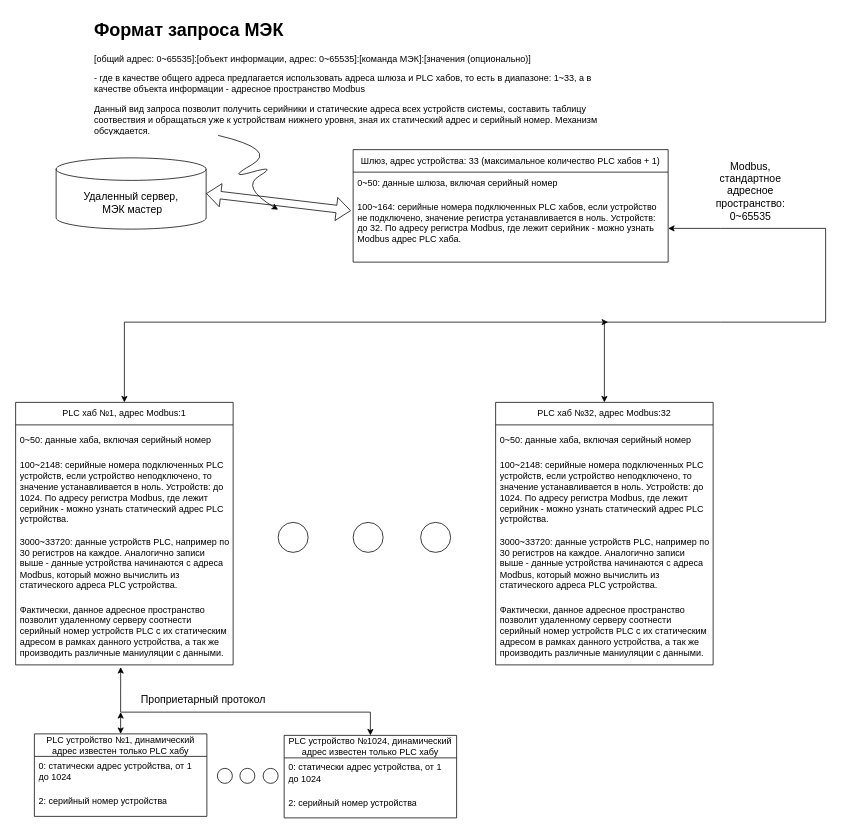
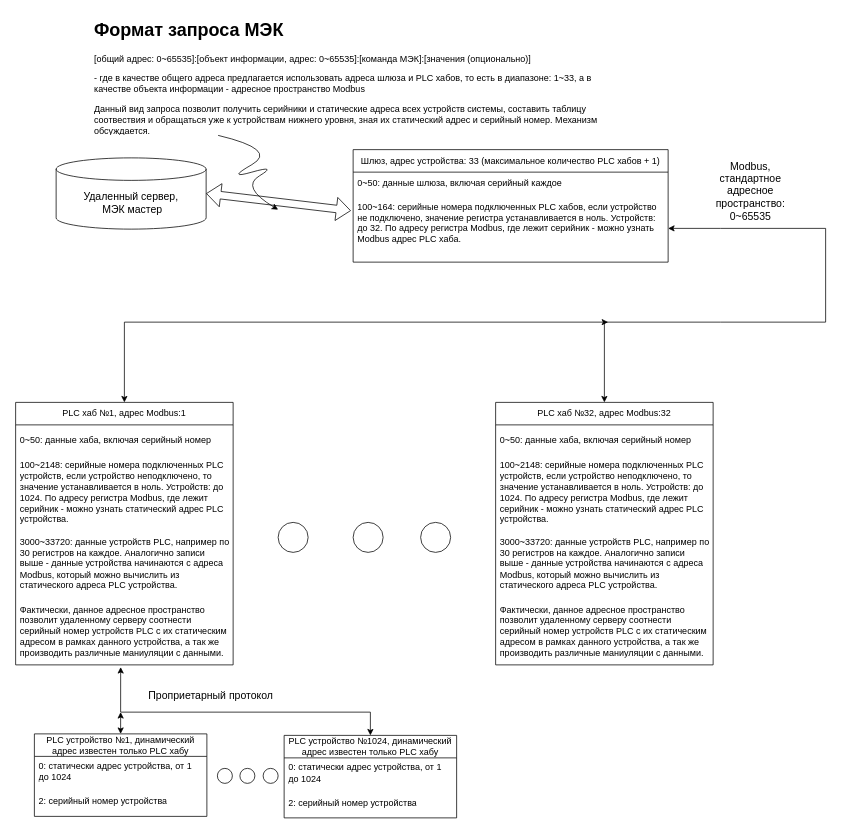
  <mxCell id="0" />
  <mxCell id="1" parent="0" />
  <mxCell id="2" value="&lt;font style=&quot;font-size: 14px;&quot;&gt;Удаленный сервер,&lt;br&gt;&amp;nbsp;МЭК мастер&lt;/font&gt;" style="shape=cylinder3;whiteSpace=wrap;html=1;boundedLbl=1;backgroundOutline=1;size=15;" vertex="1" parent="1"><mxGeometry x="74" y="210" width="200" height="95" as="geometry" /></mxCell>
  <mxCell id="3" value="PLC хаб №1, адрес Modbus:1" style="swimlane;fontStyle=0;childLayout=stackLayout;horizontal=1;startSize=30;horizontalStack=0;resizeParent=1;resizeParentMax=0;resizeLast=0;collapsible=1;marginBottom=0;whiteSpace=wrap;html=1;" vertex="1" parent="1"><mxGeometry x="20" y="536" width="290" height="350" as="geometry" /></mxCell>
  <mxCell id="4" value="0~50: данные хаба, включая серийный номер" style="text;strokeColor=none;fillColor=none;align=left;verticalAlign=middle;spacingLeft=4;spacingRight=4;overflow=hidden;points=[[0,0.5],[1,0.5]];portConstraint=eastwest;rotatable=0;whiteSpace=wrap;html=1;" vertex="1" parent="3"><mxGeometry y="30" width="290" height="40" as="geometry" /></mxCell>
  <mxCell id="5" value="100~2148: серийные номера подключенных PLC устройств, если устройство неподключено, то значение устанавливается в ноль. Устройств: до 1024. По адресу регистра Modbus, где лежит серийник - можно узнать статический адрес PLC устройства." style="text;strokeColor=none;fillColor=none;align=left;verticalAlign=middle;spacingLeft=4;spacingRight=4;overflow=hidden;points=[[0,0.5],[1,0.5]];portConstraint=eastwest;rotatable=0;whiteSpace=wrap;html=1;" vertex="1" parent="3"><mxGeometry y="70" width="290" height="100" as="geometry" /></mxCell>
  <mxCell id="6" value="3000~33720: данные устройств PLC, например по 30 регистров на каждое. Аналогично записи выше - данные устройства начинаются с адреса Modbus, который можно вычислить из статического адреса PLC устройства." style="text;strokeColor=none;fillColor=none;align=left;verticalAlign=middle;spacingLeft=4;spacingRight=4;overflow=hidden;points=[[0,0.5],[1,0.5]];portConstraint=eastwest;rotatable=0;whiteSpace=wrap;html=1;" vertex="1" parent="3"><mxGeometry y="170" width="290" height="90" as="geometry" /></mxCell>
  <mxCell id="7" value="Фактически, данное адресное пространство позволит удаленному серверу соотнести серийный номер устройств PLC с их статическим адресом в рамках данного устройства, а так же производить различные маниуляции с данными." style="text;strokeColor=none;fillColor=none;align=left;verticalAlign=middle;spacingLeft=4;spacingRight=4;overflow=hidden;points=[[0,0.5],[1,0.5]];portConstraint=eastwest;rotatable=0;whiteSpace=wrap;html=1;" vertex="1" parent="3"><mxGeometry y="260" width="290" height="90" as="geometry" /></mxCell>
  <mxCell id="8" value="Шлюз, адрес устройства: 33 (максимальное количество PLC хабов + 1)" style="swimlane;fontStyle=0;childLayout=stackLayout;horizontal=1;startSize=30;horizontalStack=0;resizeParent=1;resizeParentMax=0;resizeLast=0;collapsible=1;marginBottom=0;whiteSpace=wrap;html=1;" vertex="1" parent="1"><mxGeometry x="470" y="199" width="420" height="150" as="geometry" /></mxCell>
- <mxCell id="9" value="0~50: данные шлюза, включая серийный номер" style="text;strokeColor=none;fillColor=none;align=left;verticalAlign=middle;spacingLeft=4;spacingRight=4;overflow=hidden;points=[[0,0.5],[1,0.5]];portConstraint=eastwest;rotatable=0;whiteSpace=wrap;html=1;" vertex="1" parent="8"><mxGeometry y="30" width="420" height="30" as="geometry" /></mxCell>
+ <mxCell id="9" value="0~50: данные шлюза, включая серийный каждое" style="text;strokeColor=none;fillColor=none;align=left;verticalAlign=middle;spacingLeft=4;spacingRight=4;overflow=hidden;points=[[0,0.5],[1,0.5]];portConstraint=eastwest;rotatable=0;whiteSpace=wrap;html=1;" vertex="1" parent="8"><mxGeometry y="30" width="420" height="30" as="geometry" /></mxCell>
  <mxCell id="10" value="100~164: серийные номера подключенных PLC хабов, если устройство не подключено, значение регистра устанавливается в ноль. Устройств: до 32. По адресу регистра Modbus, где лежит серийник - можно узнать Modbus адрес PLC хаба.&lt;div&gt;&lt;br&gt;&lt;/div&gt;" style="text;strokeColor=none;fillColor=none;align=left;verticalAlign=middle;spacingLeft=4;spacingRight=4;overflow=hidden;points=[[0,0.5],[1,0.5]];portConstraint=eastwest;rotatable=0;whiteSpace=wrap;html=1;" vertex="1" parent="8"><mxGeometry y="60" width="420" height="90" as="geometry" /></mxCell>
  <mxCell id="11" value="PLC хаб №32, адрес Modbus:32" style="swimlane;fontStyle=0;childLayout=stackLayout;horizontal=1;startSize=30;horizontalStack=0;resizeParent=1;resizeParentMax=0;resizeLast=0;collapsible=1;marginBottom=0;whiteSpace=wrap;html=1;" vertex="1" parent="1"><mxGeometry x="660" y="536" width="290" height="350" as="geometry" /></mxCell>
  <mxCell id="12" value="0~50: данные хаба, включая серийный номер" style="text;strokeColor=none;fillColor=none;align=left;verticalAlign=middle;spacingLeft=4;spacingRight=4;overflow=hidden;points=[[0,0.5],[1,0.5]];portConstraint=eastwest;rotatable=0;whiteSpace=wrap;html=1;" vertex="1" parent="11"><mxGeometry y="30" width="290" height="40" as="geometry" /></mxCell>
  <mxCell id="13" value="100~2148: серийные номера подключенных PLC устройств, если устройство неподключено, то значение устанавливается в ноль. Устройств: до 1024. По адресу регистра Modbus, где лежит серийник - можно узнать статический адрес PLC устройства." style="text;strokeColor=none;fillColor=none;align=left;verticalAlign=middle;spacingLeft=4;spacingRight=4;overflow=hidden;points=[[0,0.5],[1,0.5]];portConstraint=eastwest;rotatable=0;whiteSpace=wrap;html=1;" vertex="1" parent="11"><mxGeometry y="70" width="290" height="100" as="geometry" /></mxCell>
  <mxCell id="14" value="3000~33720: данные устройств PLC, например по 30 регистров на каждое. Аналогично записи выше - данные устройства начинаются с адреса Modbus, который можно вычислить из статического адреса PLC устройства." style="text;strokeColor=none;fillColor=none;align=left;verticalAlign=middle;spacingLeft=4;spacingRight=4;overflow=hidden;points=[[0,0.5],[1,0.5]];portConstraint=eastwest;rotatable=0;whiteSpace=wrap;html=1;" vertex="1" parent="11"><mxGeometry y="170" width="290" height="90" as="geometry" /></mxCell>
  <mxCell id="15" value="Фактически, данное адресное пространство позволит удаленному серверу соотнести серийный номер устройств PLC с их статическим адресом в рамках данного устройства, а так же производить различные маниуляции с данными." style="text;strokeColor=none;fillColor=none;align=left;verticalAlign=middle;spacingLeft=4;spacingRight=4;overflow=hidden;points=[[0,0.5],[1,0.5]];portConstraint=eastwest;rotatable=0;whiteSpace=wrap;html=1;" vertex="1" parent="11"><mxGeometry y="260" width="290" height="90" as="geometry" /></mxCell>
  <mxCell id="16" value="" style="ellipse;whiteSpace=wrap;html=1;" vertex="1" parent="1"><mxGeometry x="370" y="696" width="40" height="40" as="geometry" /></mxCell>
  <mxCell id="17" value="" style="ellipse;whiteSpace=wrap;html=1;" vertex="1" parent="1"><mxGeometry x="470" y="696" width="40" height="40" as="geometry" /></mxCell>
  <mxCell id="18" value="" style="ellipse;whiteSpace=wrap;html=1;" vertex="1" parent="1"><mxGeometry x="560" y="696" width="40" height="40" as="geometry" /></mxCell>
  <mxCell id="19" value="" style="endArrow=classic;startArrow=classic;html=1;rounded=0;entryX=1;entryY=0.5;entryDx=0;entryDy=0;exitX=0.5;exitY=0;exitDx=0;exitDy=0;" edge="1" parent="1" source="11" target="10"><mxGeometry width="50" height="50" relative="1" as="geometry"><mxPoint x="490" y="449" as="sourcePoint" /><mxPoint x="540" y="399" as="targetPoint" /><Array as="points"><mxPoint x="805" y="429" /><mxPoint x="960" y="429" /><mxPoint x="1100" y="429" /><mxPoint x="1100" y="304" /><mxPoint x="960" y="304" /></Array></mxGeometry></mxCell>
  <mxCell id="20" value="" style="endArrow=classic;startArrow=classic;html=1;rounded=0;exitX=0.5;exitY=0;exitDx=0;exitDy=0;" edge="1" parent="1" source="3"><mxGeometry width="50" height="50" relative="1" as="geometry"><mxPoint x="490" y="449" as="sourcePoint" /><mxPoint x="810" y="429" as="targetPoint" /><Array as="points"><mxPoint x="165" y="429" /></Array></mxGeometry></mxCell>
  <mxCell id="21" value="&lt;font style=&quot;font-size: 14px;&quot;&gt;Modbus, стандартное адресное пространство: 0~65535&lt;/font&gt;" style="text;html=1;align=center;verticalAlign=middle;whiteSpace=wrap;rounded=0;" vertex="1" parent="1"><mxGeometry x="970" y="239" width="60" height="30" as="geometry" /></mxCell>
  <mxCell id="22" value="" style="shape=flexArrow;endArrow=classic;startArrow=classic;html=1;rounded=0;entryX=-0.007;entryY=0.238;entryDx=0;entryDy=0;entryPerimeter=0;exitX=1;exitY=0.5;exitDx=0;exitDy=0;exitPerimeter=0;" edge="1" parent="1" source="2" target="10"><mxGeometry width="100" height="100" relative="1" as="geometry"><mxPoint x="320" y="319" as="sourcePoint" /><mxPoint x="420" y="219" as="targetPoint" /></mxGeometry></mxCell>
  <mxCell id="23" value="&lt;h1&gt;Формат запроса МЭК&lt;/h1&gt;&lt;p&gt;[общий адрес: 0~65535]:[объект информации, адрес: 0~65535]:[команда МЭК]:[значения (опционально)]&lt;/p&gt;&lt;p&gt;- где в качестве общего адреса предлагается использовать адреса шлюза и PLC хабов, то есть в диапазоне: 1~33,&amp;nbsp;&lt;span style=&quot;background-color: initial;&quot;&gt;а в качестве объекта информации - адресное пространство Modbus&lt;/span&gt;&lt;/p&gt;&lt;p&gt;Данный вид запроса позволит получить серийники и статические адреса всех устройств системы, составить таблицу соотвествия и обращаться уже к устройствам нижнего уровня, зная их статический адрес и серийный номер. Механизм обсуждается.&lt;/p&gt;" style="text;html=1;spacing=5;spacingTop=-20;whiteSpace=wrap;overflow=hidden;rounded=0;" vertex="1" parent="1"><mxGeometry x="120" y="20" width="680" height="160" as="geometry" /></mxCell>
  <mxCell id="24" value="" style="curved=1;endArrow=classic;html=1;rounded=0;exitX=0.25;exitY=1;exitDx=0;exitDy=0;" edge="1" parent="1" source="23"><mxGeometry width="50" height="50" relative="1" as="geometry"><mxPoint x="490" y="329" as="sourcePoint" /><mxPoint x="370" y="279" as="targetPoint" /><Array as="points"><mxPoint x="370" y="199" /><mxPoint x="300" y="239" /><mxPoint x="370" y="219" /><mxPoint x="320" y="249" /></Array></mxGeometry></mxCell>
  <mxCell id="25" value="PLC устройство №1, динамический адрес известен только PLC хабу" style="swimlane;fontStyle=0;childLayout=stackLayout;horizontal=1;startSize=30;horizontalStack=0;resizeParent=1;resizeParentMax=0;resizeLast=0;collapsible=1;marginBottom=0;whiteSpace=wrap;html=1;" vertex="1" parent="1"><mxGeometry x="45" y="978" width="230" height="110" as="geometry" /></mxCell>
  <mxCell id="26" value="0: статически адрес устройства, от 1 до 1024" style="text;strokeColor=none;fillColor=none;align=left;verticalAlign=middle;spacingLeft=4;spacingRight=4;overflow=hidden;points=[[0,0.5],[1,0.5]];portConstraint=eastwest;rotatable=0;whiteSpace=wrap;html=1;" vertex="1" parent="25"><mxGeometry y="30" width="230" height="40" as="geometry" /></mxCell>
  <mxCell id="27" value="2: серийный номер устройства" style="text;strokeColor=none;fillColor=none;align=left;verticalAlign=middle;spacingLeft=4;spacingRight=4;overflow=hidden;points=[[0,0.5],[1,0.5]];portConstraint=eastwest;rotatable=0;whiteSpace=wrap;html=1;" vertex="1" parent="25"><mxGeometry y="70" width="230" height="40" as="geometry" /></mxCell>
  <mxCell id="28" value="PLC устройство №1024, динамический адрес известен только PLC хабу" style="swimlane;fontStyle=0;childLayout=stackLayout;horizontal=1;startSize=30;horizontalStack=0;resizeParent=1;resizeParentMax=0;resizeLast=0;collapsible=1;marginBottom=0;whiteSpace=wrap;html=1;" vertex="1" parent="1"><mxGeometry x="378" y="980" width="230" height="110" as="geometry" /></mxCell>
  <mxCell id="29" value="0: статически адрес устройства, от 1 до 1024" style="text;strokeColor=none;fillColor=none;align=left;verticalAlign=middle;spacingLeft=4;spacingRight=4;overflow=hidden;points=[[0,0.5],[1,0.5]];portConstraint=eastwest;rotatable=0;whiteSpace=wrap;html=1;" vertex="1" parent="28"><mxGeometry y="30" width="230" height="40" as="geometry" /></mxCell>
  <mxCell id="30" value="2: серийный номер устройства" style="text;strokeColor=none;fillColor=none;align=left;verticalAlign=middle;spacingLeft=4;spacingRight=4;overflow=hidden;points=[[0,0.5],[1,0.5]];portConstraint=eastwest;rotatable=0;whiteSpace=wrap;html=1;" vertex="1" parent="28"><mxGeometry y="70" width="230" height="40" as="geometry" /></mxCell>
  <mxCell id="31" value="" style="ellipse;whiteSpace=wrap;html=1;" vertex="1" parent="1"><mxGeometry x="289" y="1024" width="20" height="20" as="geometry" /></mxCell>
  <mxCell id="32" value="" style="ellipse;whiteSpace=wrap;html=1;" vertex="1" parent="1"><mxGeometry x="319" y="1024" width="20" height="20" as="geometry" /></mxCell>
  <mxCell id="33" value="" style="ellipse;whiteSpace=wrap;html=1;" vertex="1" parent="1"><mxGeometry x="350" y="1024" width="20" height="20" as="geometry" /></mxCell>
  <mxCell id="34" value="" style="endArrow=classic;startArrow=classic;html=1;rounded=0;entryX=0.483;entryY=1.033;entryDx=0;entryDy=0;entryPerimeter=0;exitX=0.5;exitY=0;exitDx=0;exitDy=0;" edge="1" parent="1" source="28" target="7"><mxGeometry width="50" height="50" relative="1" as="geometry"><mxPoint x="110" y="949" as="sourcePoint" /><mxPoint x="160" y="899" as="targetPoint" /><Array as="points"><mxPoint x="493" y="949" /><mxPoint x="160" y="949" /></Array></mxGeometry></mxCell>
  <mxCell id="35" value="" style="endArrow=classic;startArrow=classic;html=1;rounded=0;exitX=0.5;exitY=0;exitDx=0;exitDy=0;" edge="1" parent="1" source="25"><mxGeometry width="50" height="50" relative="1" as="geometry"><mxPoint x="490" y="929" as="sourcePoint" /><mxPoint x="160" y="949" as="targetPoint" /></mxGeometry></mxCell>
- <mxCell id="36" value="&lt;span style=&quot;font-size: 14px;&quot;&gt;Проприетарный протокол&lt;/span&gt;" style="text;html=1;align=center;verticalAlign=middle;resizable=0;points=[];autosize=1;strokeColor=none;fillColor=none;" vertex="1" parent="1"><mxGeometry x="175" y="917" width="190" height="30" as="geometry" /></mxCell>
+ <mxCell id="36" value="&lt;span style=&quot;font-size: 14px;&quot;&gt;Проприетарный протокол&lt;/span&gt;" style="text;html=1;align=center;verticalAlign=middle;resizable=0;points=[];autosize=1;strokeColor=none;fillColor=none;" vertex="1" parent="1"><mxGeometry x="185" y="912" width="190" height="30" as="geometry" /></mxCell>
